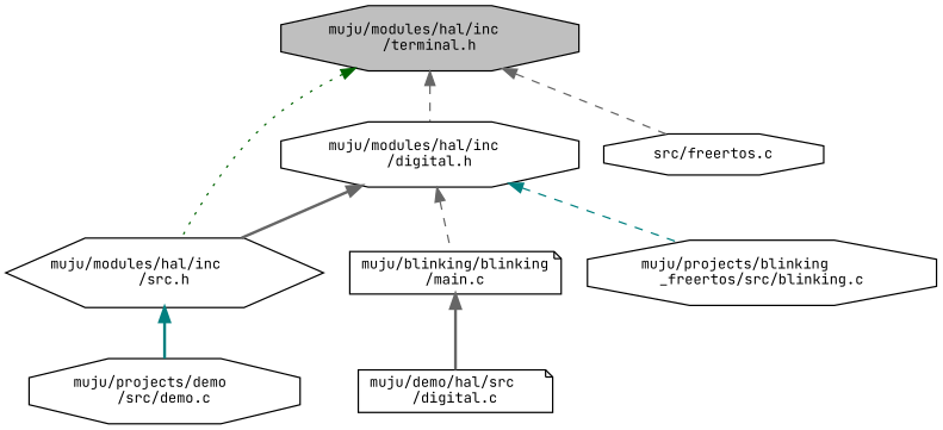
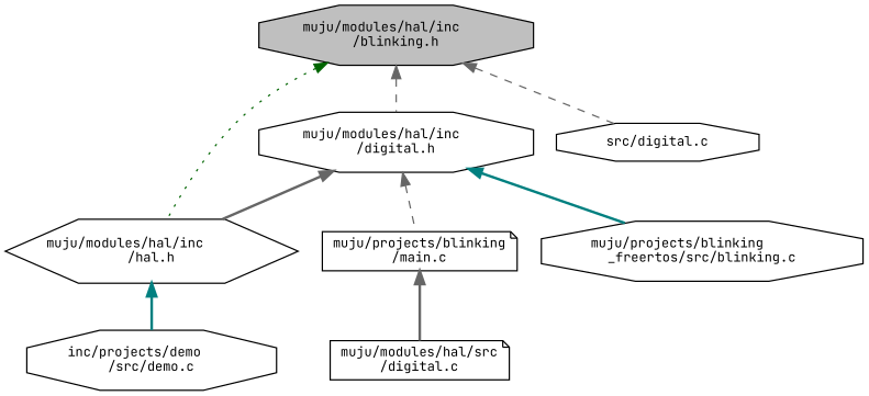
  digraph {
    fontname="JetBrains Mono"
    node [color=black fillcolor=white fontname="JetBrains Mono" fontsize=10 shape=octagon style=filled]
    edge [color=gray40 dir=back fontname="JetBrains Mono" fontsize=10 labelfontname=Helvetica labelfontsize=10 style=bold]
-   n1 [fillcolor=grey75 fontcolor=black height=0.2 label="muju/modules/hal/inc\l/terminal.h" width=0.4]
+   n1 [fillcolor=grey75 fontcolor=black height=0.2 label="muju/modules/hal/inc\l/blinking.h" width=0.4]
    n2 [height=0.2 label="muju/modules/hal/inc\l/digital.h" width=0.4]
-   n3 [height=0.2 label="muju/modules/hal/inc\l/src.h" shape=hexagon width=0.4]
-   n4 [height=0.2 label="src/freertos.c" width=0.4]
-   n5 [height=0.2 label="muju/blinking/blinking\l/main.c" shape=note width=0.4]
+   n3 [height=0.2 label="muju/modules/hal/inc\l/hal.h" shape=hexagon width=0.4]
+   n4 [height=0.2 label="src/digital.c" width=0.4]
+   n5 [height=0.2 label="muju/projects/blinking\l/main.c" shape=note width=0.4]
    n6 [height=0.2 label="muju/projects/blinking\l_freertos/src/blinking.c" width=0.4]
-   n7 [height=0.2 label="muju/projects/demo\l/src/demo.c" width=0.4]
-   n8 [height=0.2 label="muju/demo/hal/src\l/digital.c" shape=note width=0.4]
+   n7 [height=0.2 label="inc/projects/demo\l/src/demo.c" width=0.4]
+   n8 [height=0.2 label="muju/modules/hal/src\l/digital.c" shape=note width=0.4]
    n1 -> n2 [style=dashed]
    n1 -> n3 [color=darkgreen style=dotted]
    n1 -> n4 [style=dashed]
    n2 -> n3
    n2 -> n5 [style=dashed]
-   n2 -> n6 [color=teal style=dashed]
+   n2 -> n6 [color=teal]
    n3 -> n7 [color=teal]
    n5 -> n8
  }
